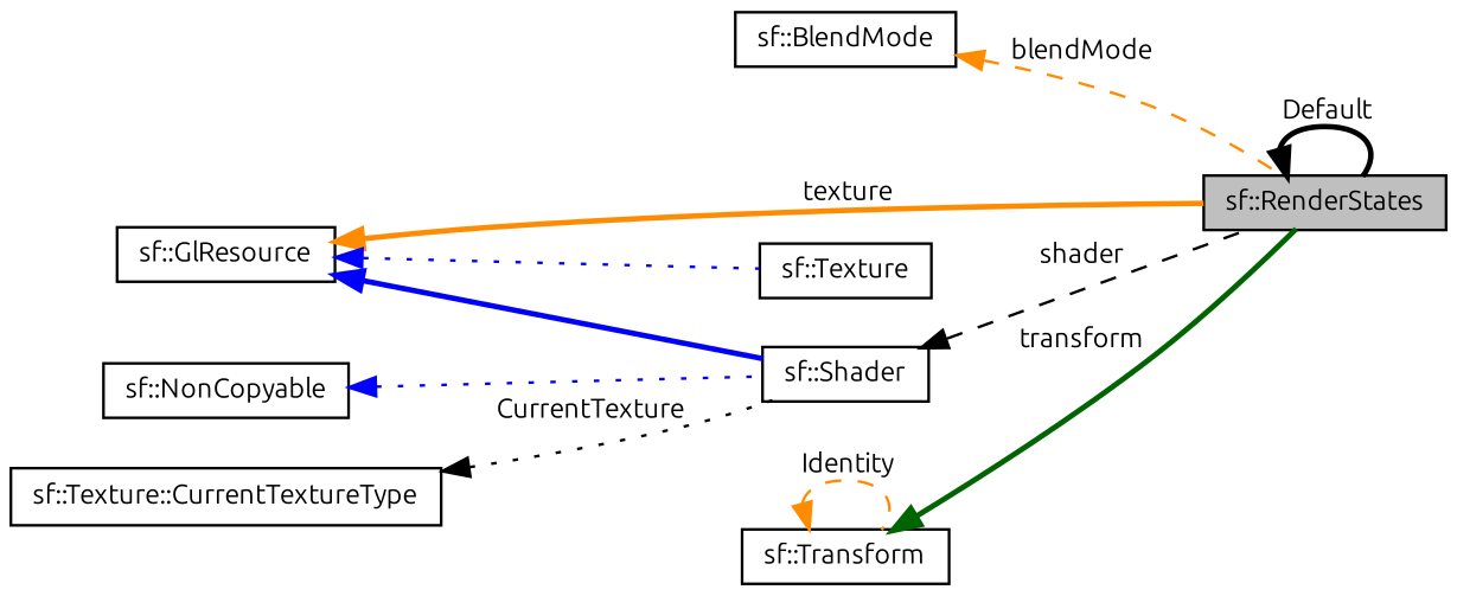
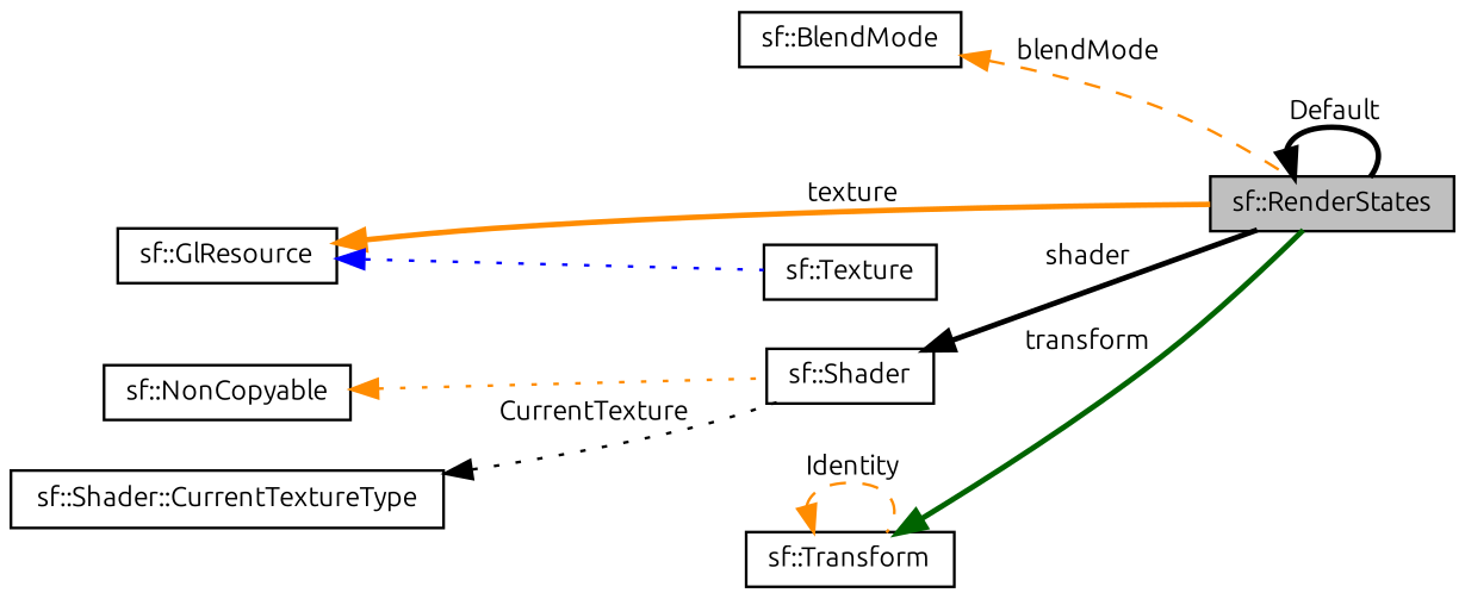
  digraph {
    fontname=Ubuntu
    rankdir=LR
    node [color=black fillcolor=white fontname=Ubuntu fontsize=10 shape=record style=filled]
    edge [color=darkorange dir=back fontname=Ubuntu fontsize=10 labelfontname=Helvetica labelfontsize=10 style=bold]
    n1 [fillcolor=grey75 fontcolor=black height=0.2 label="sf::RenderStates" width=0.4]
    n2 [height=0.2 label="sf::BlendMode" width=0.4]
    n3 [height=0.2 label="sf::Texture" width=0.4]
    n4 [height=0.2 label="sf::GlResource" width=0.4]
    n5 [height=0.2 label="sf::Shader" width=0.4]
    n6 [height=0.2 label="sf::NonCopyable" width=0.4]
-   n7 [height=0.2 label="sf::Texture::CurrentTextureType" width=0.4]
+   n7 [height=0.2 label="sf::Shader::CurrentTextureType" width=0.4]
    n8 [height=0.2 label="sf::Transform" width=0.4]
    n1 -> n1 [color=black label=" Default"]
    n2 -> n1 [label=" blendMode" style=dashed]
    n4 -> n1 [label=" texture"]
    n4 -> n3 [color=blue style=dotted]
-   n4 -> n5 [color=blue]
-   n5 -> n1 [color=black label=" shader" style=dashed]
-   n6 -> n5 [color=blue style=dotted]
+   n5 -> n1 [color=black label=" shader"]
+   n6 -> n5 [style=dotted]
    n7 -> n5 [color=black label=" CurrentTexture" style=dotted]
    n8 -> n1 [color=darkgreen label=" transform"]
    n8 -> n8 [label=" Identity" style=dashed]
  }
